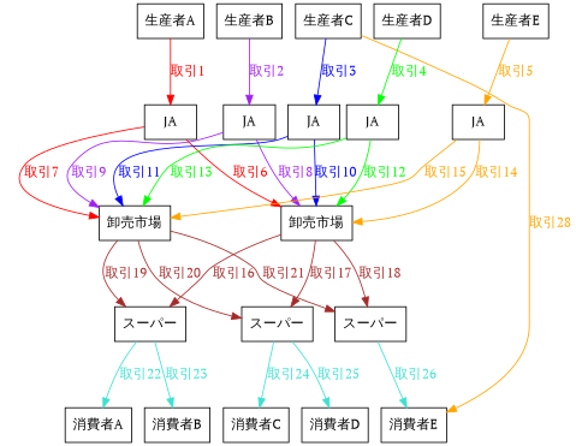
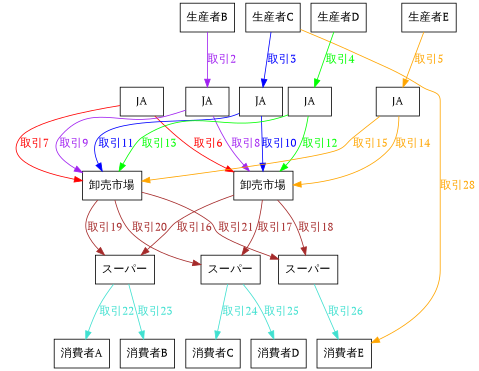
  digraph {
    fontname="PT Serif"
    nodesep=0.1
    rankdir=TB
    ranksep=0.75
    node [fontname="PT Serif" shape=box]
    edge [fontname="PT Serif"]
-   n1 [label="生産者A"]
    n2 [label="生産者B"]
    n3 [label="生産者C"]
    n4 [label="生産者D"]
    n5 [label="生産者E"]
    n6 [label="消費者A"]
    n7 [label="消費者B"]
    n8 [label="消費者C"]
    n9 [label="消費者D"]
    n10 [label="消費者E"]
    n11 [label="卸売市場"]
    n12 [label="卸売市場"]
    n13 [label="スーパー"]
    n14 [label="スーパー"]
    n15 [label="スーパー"]
    n16 [label=JA]
    n17 [label=JA]
    n18 [label=JA]
    n19 [label=JA]
    n20 [label=JA]
    subgraph sub_1 {
      label="生産者"
      subgraph sub_2 {
        label="生産者"
        rank=same
-       n1
        n2
        n3
        n4
        n5
      }
    }
    subgraph sub_3 {
      label="消費者"
      subgraph sub_4 {
        label="消費者"
        rank=same
        n6
        n7
        n8
        n9
        n10
      }
    }
    subgraph sub_5 {
      subgraph sub_6 {
        rank=same
        n11
        n12
      }
    }
    subgraph sub_7 {
      subgraph sub_8 {
        rank=same
        n13
        n14
        n15
      }
    }
-   n1 -> n2 [style=invis]
-   n1 -> n16 [color=red fontcolor=red label="取引1"]
    n2 -> n3 [style=invis]
    n2 -> n17 [color=purple fontcolor=purple label="取引2"]
    n3 -> n4 [style=invis]
    n3 -> n10 [color=orange fontcolor=orange label="取引28"]
    n3 -> n18 [color=blue fontcolor=blue label="取引3"]
    n4 -> n5 [style=invis]
    n4 -> n19 [color=green fontcolor=green label="取引4"]
    n5 -> n20 [color=orange fontcolor=orange label="取引5"]
    n6 -> n7 [style=invis]
    n7 -> n8 [style=invis]
    n8 -> n9 [style=invis]
    n9 -> n10 [style=invis]
    n11 -> n13 [color=brown fontcolor=brown label="取引16"]
    n11 -> n14 [color=brown fontcolor=brown label="取引17"]
    n11 -> n15 [color=brown fontcolor=brown label="取引18"]
    n12 -> n13 [color=brown fontcolor=brown label="取引19"]
    n12 -> n14 [color=brown fontcolor=brown label="取引20"]
    n12 -> n15 [color=brown fontcolor=brown label="取引21"]
    n13 -> n6 [color=turquoise fontcolor=turquoise label="取引22"]
    n13 -> n7 [color=turquoise fontcolor=turquoise label="取引23"]
    n14 -> n8 [color=turquoise fontcolor=turquoise label="取引24"]
    n14 -> n9 [color=turquoise fontcolor=turquoise label="取引25"]
    n15 -> n10 [color=turquoise fontcolor=turquoise label="取引26"]
    n16 -> n11 [color=red fontcolor=red label="取引6"]
    n16 -> n12 [color=red fontcolor=red label="取引7"]
    n17 -> n11 [color=purple fontcolor=purple label="取引8"]
    n17 -> n12 [color=purple fontcolor=purple label="取引9"]
    n18 -> n11 [color=blue fontcolor=blue label="取引10"]
    n18 -> n12 [color=blue fontcolor=blue label="取引11"]
    n19 -> n11 [color=green fontcolor=green label="取引12"]
    n19 -> n12 [color=green fontcolor=green label="取引13"]
    n20 -> n11 [color=orange fontcolor=orange label="取引14"]
    n20 -> n12 [color=orange fontcolor=orange label="取引15"]
  }
